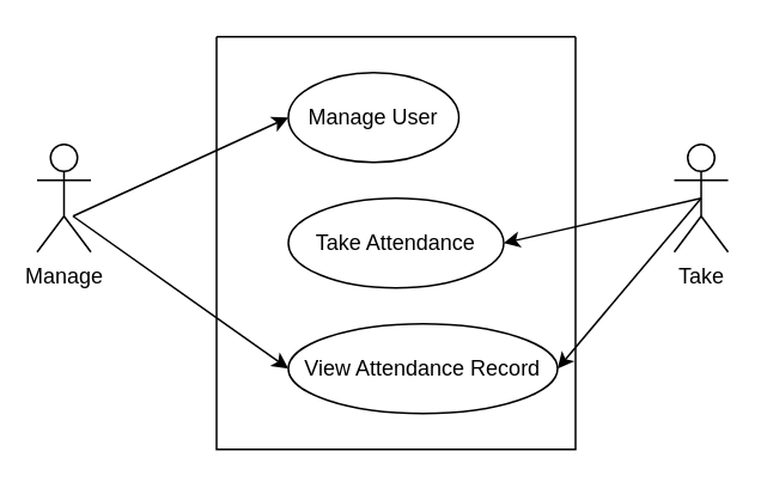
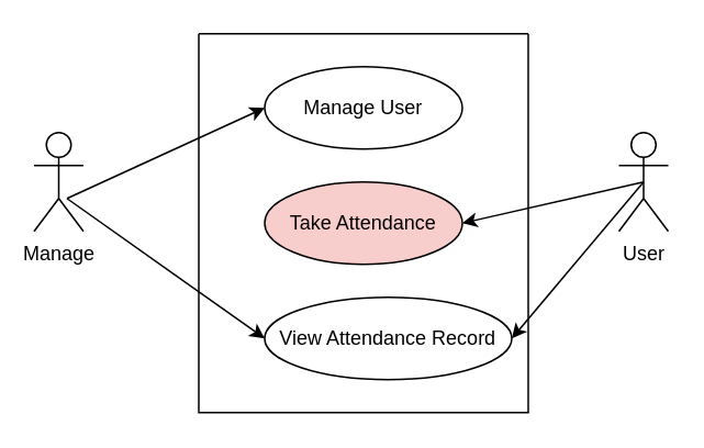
  <mxCell id="0" />
  <mxCell id="1" parent="0" />
  <mxCell id="2" value="Manage" style="shape=umlActor;verticalLabelPosition=bottom;verticalAlign=top;html=1;outlineConnect=0;" vertex="1" parent="1"><mxGeometry x="20" y="80" width="30" height="60" as="geometry" /></mxCell>
- <mxCell id="3" value="Take" style="shape=umlActor;verticalLabelPosition=bottom;verticalAlign=top;html=1;outlineConnect=0;" vertex="1" parent="1"><mxGeometry x="375" y="80" width="30" height="60" as="geometry" /></mxCell>
+ <mxCell id="3" value="User" style="shape=umlActor;verticalLabelPosition=bottom;verticalAlign=top;html=1;outlineConnect=0;" vertex="1" parent="1"><mxGeometry x="375" y="80" width="30" height="60" as="geometry" /></mxCell>
  <mxCell id="4" value="" style="swimlane;startSize=0;" vertex="1" parent="1"><mxGeometry x="120" y="20" width="200" height="230" as="geometry" /></mxCell>
- <mxCell id="5" value="Manage User" style="ellipse;whiteSpace=wrap;html=1;" vertex="1" parent="4"><mxGeometry x="40" y="20" width="95" height="50" as="geometry" /></mxCell>
+ <mxCell id="5" value="Manage User" style="ellipse;whiteSpace=wrap;html=1;" vertex="1" parent="4"><mxGeometry x="40" y="20" width="120" height="50" as="geometry" /></mxCell>
  <mxCell id="6" value="View Attendance Record" style="ellipse;whiteSpace=wrap;html=1;" vertex="1" parent="4"><mxGeometry x="40" y="160" width="150" height="50" as="geometry" /></mxCell>
- <mxCell id="7" value="Take Attendance" style="ellipse;whiteSpace=wrap;html=1;" vertex="1" parent="4"><mxGeometry x="40" y="90" width="120" height="50" as="geometry" /></mxCell>
+ <mxCell id="7" value="Take Attendance" style="ellipse;whiteSpace=wrap;html=1;fillColor=#f8cecc;" vertex="1" parent="4"><mxGeometry x="40" y="90" width="120" height="50" as="geometry" /></mxCell>
  <mxCell id="8" style="edgeStyle=orthogonalEdgeStyle;rounded=0;orthogonalLoop=1;jettySize=auto;html=1;exitX=0.5;exitY=1;exitDx=0;exitDy=0;" edge="1" parent="1" source="4" target="4"><mxGeometry relative="1" as="geometry" /></mxCell>
  <mxCell id="9" value="" style="endArrow=classic;html=1;rounded=0;entryX=0;entryY=0.5;entryDx=0;entryDy=0;" edge="1" parent="1" target="6"><mxGeometry width="50" height="50" relative="1" as="geometry"><mxPoint x="40" y="120" as="sourcePoint" /><mxPoint x="90" y="70" as="targetPoint" /></mxGeometry></mxCell>
  <mxCell id="10" value="" style="endArrow=classic;html=1;rounded=0;entryX=0;entryY=0.5;entryDx=0;entryDy=0;" edge="1" parent="1" target="5"><mxGeometry width="50" height="50" relative="1" as="geometry"><mxPoint x="40" y="120" as="sourcePoint" /><mxPoint x="90" y="70" as="targetPoint" /></mxGeometry></mxCell>
  <mxCell id="11" value="" style="endArrow=classic;html=1;rounded=0;entryX=1;entryY=0.5;entryDx=0;entryDy=0;" edge="1" parent="1" target="6"><mxGeometry width="50" height="50" relative="1" as="geometry"><mxPoint x="390" y="110" as="sourcePoint" /><mxPoint x="510" y="155" as="targetPoint" /></mxGeometry></mxCell>
  <mxCell id="12" value="" style="endArrow=classic;html=1;rounded=0;entryX=1;entryY=0.5;entryDx=0;entryDy=0;" edge="1" parent="1"><mxGeometry width="50" height="50" relative="1" as="geometry"><mxPoint x="390" y="110" as="sourcePoint" /><mxPoint x="280" y="135" as="targetPoint" /></mxGeometry></mxCell>
